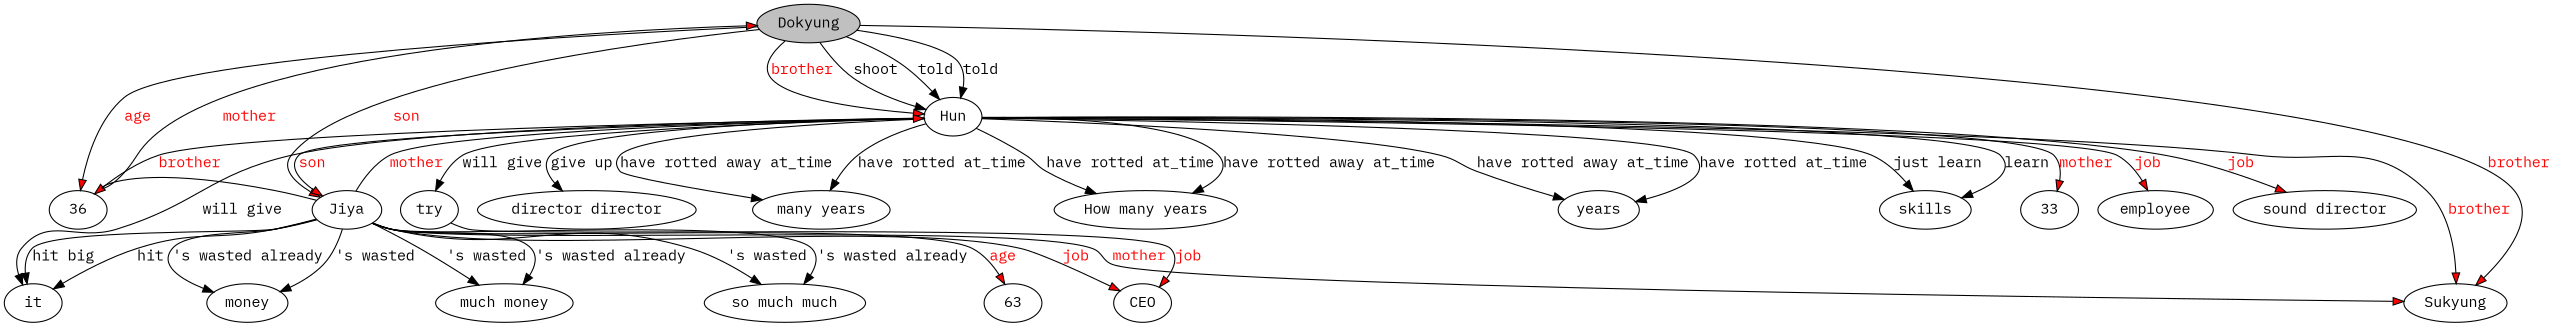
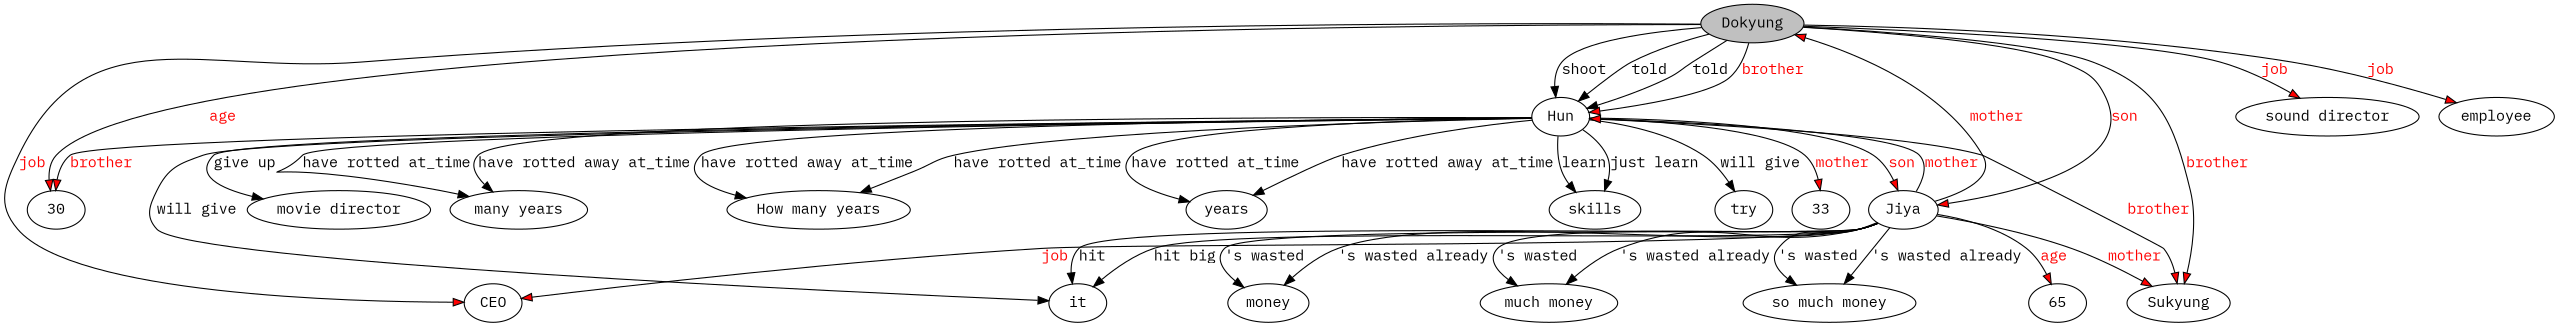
  digraph {
    fontname="IBM Plex Mono"
    node [fontname="IBM Plex Mono"]
    edge [fontname="IBM Plex Mono"]
    n1 [fillcolor=gray label=Dokyung style=filled]
    n2 [label=Hun]
-   n3 [label=36]
+   n3 [label=30]
    n4 [label="sound director"]
    n5 [label=CEO]
    n6 [label=Jiya]
    n7 [label=Sukyung]
-   n8 [label="director director"]
+   n8 [label="movie director"]
    n9 [label="many years"]
    n10 [label="How many years"]
    n11 [label=years]
    n12 [label=skills]
    n13 [label=it]
    n14 [label=try]
    n15 [label=33]
    n16 [label=employee]
    n17 [label=money]
    n18 [label="much money"]
-   n19 [label="so much much"]
-   n20 [label=63]
+   n19 [label="so much money"]
+   n20 [label=65]
    n1 -> n2 [label=shoot]
    n1 -> n2 [label=told]
    n1 -> n2 [label=told]
    n1 -> n2 [fillcolor=red fontcolor=red label=brother style=filled]
    n1 -> n3 [fillcolor=red fontcolor=red label=age style=filled]
-   n2 -> n4 [fillcolor=red fontcolor=red label=job style=filled]
-   n14 -> n5 [fillcolor=red fontcolor=red label=job style=filled]
+   n1 -> n4 [fillcolor=red fontcolor=red label=job style=filled]
+   n1 -> n5 [fillcolor=red fontcolor=red label=job style=filled]
    n1 -> n6 [fillcolor=red fontcolor=red label=son style=filled]
    n1 -> n7 [fillcolor=red fontcolor=red label=brother style=filled]
    n2 -> n3 [fillcolor=red fontcolor=red label=brother style=filled]
    n2 -> n6 [fillcolor=red fontcolor=red label=son style=filled]
    n2 -> n7 [fillcolor=red fontcolor=red label=brother style=solid]
    n2 -> n8 [label="give up"]
    n2 -> n9 [label="have rotted away at_time"]
    n2 -> n9 [label="have rotted at_time"]
    n2 -> n10 [label="have rotted away at_time"]
    n2 -> n10 [label="have rotted at_time"]
    n2 -> n11 [label="have rotted at_time"]
    n2 -> n11 [label="have rotted away at_time"]
    n2 -> n12 [label=learn]
    n2 -> n12 [label="just learn"]
    n2 -> n13 [label="will give"]
    n2 -> n14 [label="will give"]
    n2 -> n15 [fillcolor=red fontcolor=red label=mother style=filled]
-   n2 -> n16 [fillcolor=red fontcolor=red label=job style=filled]
+   n1 -> n16 [fillcolor=red fontcolor=red label=job style=filled]
    n6 -> n1 [fillcolor=red fontcolor=red label=mother style=filled]
    n6 -> n2 [fillcolor=red fontcolor=red label=mother style=filled]
    n6 -> n5 [fillcolor=red fontcolor=red label=job style=filled]
    n6 -> n7 [fillcolor=red fontcolor=red label=mother style=filled]
    n6 -> n13 [label=hit]
    n6 -> n13 [label="hit big"]
    n6 -> n17 [label="'s wasted already"]
    n6 -> n17 [label="'s wasted"]
    n6 -> n18 [label="'s wasted"]
    n6 -> n18 [label="'s wasted already"]
    n6 -> n19 [label="'s wasted"]
    n6 -> n19 [label="'s wasted already"]
    n6 -> n20 [fillcolor=red fontcolor=red label=age style=filled]
  }
